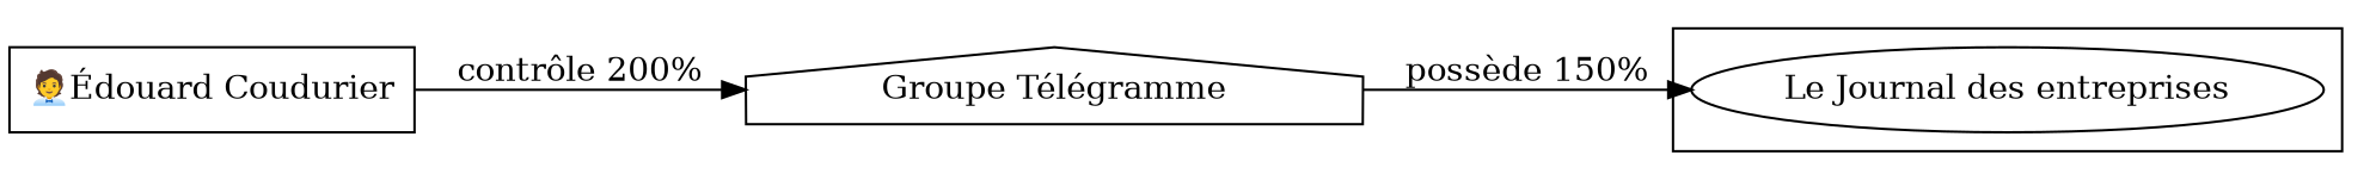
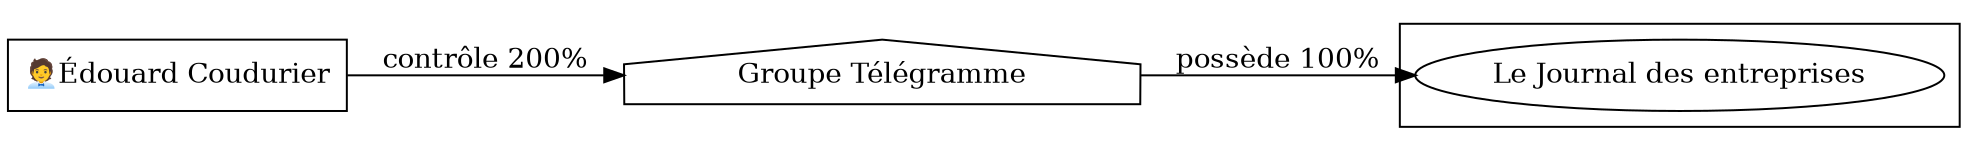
  digraph {
    rankdir=LR
    n1 [label="🧑‍💼Édouard Coudurier" shape=box]
    n2 [label="Le Journal des entreprises"]
    n3 [label="Groupe Télégramme" shape=house]
    subgraph sub_1 {
      n1
    }
    subgraph cluster_2 {
      n2
    }
    n1 -> n3 [label="contrôle 200%"]
-   n3 -> n2 [label="possède 150%"]
+   n3 -> n2 [label="possède 100%"]
  }
